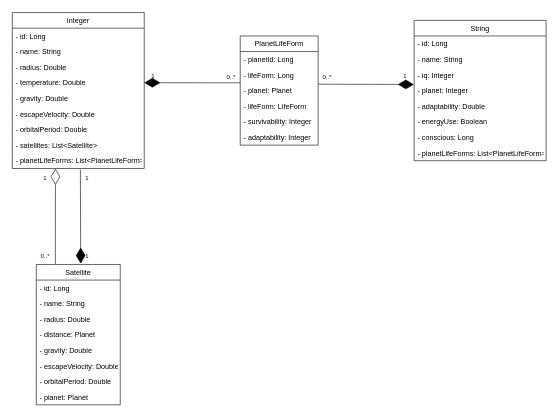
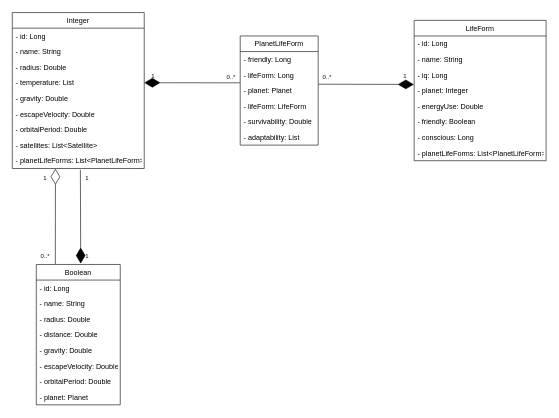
  <mxCell id="0" />
  <mxCell id="1" parent="0" />
  <mxCell id="2" value="Integer" style="swimlane;fontStyle=0;childLayout=stackLayout;horizontal=1;startSize=26;fillColor=none;horizontalStack=0;resizeParent=1;resizeParentMax=0;resizeLast=0;collapsible=1;marginBottom=0;" parent="1" vertex="1"><mxGeometry x="20" y="20" width="220" height="260" as="geometry" /></mxCell>
  <mxCell id="3" value="- id: Long" style="text;strokeColor=none;fillColor=none;align=left;verticalAlign=top;spacingLeft=4;spacingRight=4;overflow=hidden;rotatable=0;points=[[0,0.5],[1,0.5]];portConstraint=eastwest;" parent="2" vertex="1"><mxGeometry y="26" width="220" height="26" as="geometry" /></mxCell>
  <mxCell id="4" value="- name: String" style="text;strokeColor=none;fillColor=none;align=left;verticalAlign=top;spacingLeft=4;spacingRight=4;overflow=hidden;rotatable=0;points=[[0,0.5],[1,0.5]];portConstraint=eastwest;" parent="2" vertex="1"><mxGeometry y="52" width="220" height="26" as="geometry" /></mxCell>
  <mxCell id="5" value="- radius: Double" style="text;strokeColor=none;fillColor=none;align=left;verticalAlign=top;spacingLeft=4;spacingRight=4;overflow=hidden;rotatable=0;points=[[0,0.5],[1,0.5]];portConstraint=eastwest;" parent="2" vertex="1"><mxGeometry y="78" width="220" height="26" as="geometry" /></mxCell>
- <mxCell id="6" value="- temperature: Double" style="text;strokeColor=none;fillColor=none;align=left;verticalAlign=top;spacingLeft=4;spacingRight=4;overflow=hidden;rotatable=0;points=[[0,0.5],[1,0.5]];portConstraint=eastwest;" parent="2" vertex="1"><mxGeometry y="104" width="220" height="26" as="geometry" /></mxCell>
+ <mxCell id="6" value="- temperature: List" style="text;strokeColor=none;fillColor=none;align=left;verticalAlign=top;spacingLeft=4;spacingRight=4;overflow=hidden;rotatable=0;points=[[0,0.5],[1,0.5]];portConstraint=eastwest;" parent="2" vertex="1"><mxGeometry y="104" width="220" height="26" as="geometry" /></mxCell>
  <mxCell id="7" value="- gravity: Double" style="text;strokeColor=none;fillColor=none;align=left;verticalAlign=top;spacingLeft=4;spacingRight=4;overflow=hidden;rotatable=0;points=[[0,0.5],[1,0.5]];portConstraint=eastwest;" parent="2" vertex="1"><mxGeometry y="130" width="220" height="26" as="geometry" /></mxCell>
  <mxCell id="8" value="- escapeVelocity: Double" style="text;strokeColor=none;fillColor=none;align=left;verticalAlign=top;spacingLeft=4;spacingRight=4;overflow=hidden;rotatable=0;points=[[0,0.5],[1,0.5]];portConstraint=eastwest;" parent="2" vertex="1"><mxGeometry y="156" width="220" height="26" as="geometry" /></mxCell>
  <mxCell id="9" value="- orbitalPeriod: Double" style="text;strokeColor=none;fillColor=none;align=left;verticalAlign=top;spacingLeft=4;spacingRight=4;overflow=hidden;rotatable=0;points=[[0,0.5],[1,0.5]];portConstraint=eastwest;" parent="2" vertex="1"><mxGeometry y="182" width="220" height="26" as="geometry" /></mxCell>
  <mxCell id="10" value="- satellites: List&lt;Satellite&gt;" style="text;strokeColor=none;fillColor=none;align=left;verticalAlign=top;spacingLeft=4;spacingRight=4;overflow=hidden;rotatable=0;points=[[0,0.5],[1,0.5]];portConstraint=eastwest;" parent="2" vertex="1"><mxGeometry y="208" width="220" height="26" as="geometry" /></mxCell>
  <mxCell id="11" value="- planetLifeForms: List&lt;PlanetLifeForm&gt;" style="text;strokeColor=none;fillColor=none;align=left;verticalAlign=top;spacingLeft=4;spacingRight=4;overflow=hidden;rotatable=0;points=[[0,0.5],[1,0.5]];portConstraint=eastwest;" parent="2" vertex="1"><mxGeometry y="234" width="220" height="26" as="geometry" /></mxCell>
- <mxCell id="12" value="Satellite" style="swimlane;fontStyle=0;childLayout=stackLayout;horizontal=1;startSize=26;fillColor=none;horizontalStack=0;resizeParent=1;resizeParentMax=0;resizeLast=0;collapsible=1;marginBottom=0;" parent="1" vertex="1"><mxGeometry x="60" y="440" width="140" height="234" as="geometry" /></mxCell>
+ <mxCell id="12" value="Boolean" style="swimlane;fontStyle=0;childLayout=stackLayout;horizontal=1;startSize=26;fillColor=none;horizontalStack=0;resizeParent=1;resizeParentMax=0;resizeLast=0;collapsible=1;marginBottom=0;" parent="1" vertex="1"><mxGeometry x="60" y="440" width="140" height="234" as="geometry" /></mxCell>
  <mxCell id="13" value="- id: Long" style="text;strokeColor=none;fillColor=none;align=left;verticalAlign=top;spacingLeft=4;spacingRight=4;overflow=hidden;rotatable=0;points=[[0,0.5],[1,0.5]];portConstraint=eastwest;" parent="12" vertex="1"><mxGeometry y="26" width="140" height="26" as="geometry" /></mxCell>
  <mxCell id="14" value="- name: String" style="text;strokeColor=none;fillColor=none;align=left;verticalAlign=top;spacingLeft=4;spacingRight=4;overflow=hidden;rotatable=0;points=[[0,0.5],[1,0.5]];portConstraint=eastwest;" parent="12" vertex="1"><mxGeometry y="52" width="140" height="26" as="geometry" /></mxCell>
  <mxCell id="15" value="- radius: Double" style="text;strokeColor=none;fillColor=none;align=left;verticalAlign=top;spacingLeft=4;spacingRight=4;overflow=hidden;rotatable=0;points=[[0,0.5],[1,0.5]];portConstraint=eastwest;" parent="12" vertex="1"><mxGeometry y="78" width="140" height="26" as="geometry" /></mxCell>
- <mxCell id="16" value="- distance: Planet" style="text;strokeColor=none;fillColor=none;align=left;verticalAlign=top;spacingLeft=4;spacingRight=4;overflow=hidden;rotatable=0;points=[[0,0.5],[1,0.5]];portConstraint=eastwest;" parent="12" vertex="1"><mxGeometry y="104" width="140" height="26" as="geometry" /></mxCell>
+ <mxCell id="16" value="- distance: Double" style="text;strokeColor=none;fillColor=none;align=left;verticalAlign=top;spacingLeft=4;spacingRight=4;overflow=hidden;rotatable=0;points=[[0,0.5],[1,0.5]];portConstraint=eastwest;" parent="12" vertex="1"><mxGeometry y="104" width="140" height="26" as="geometry" /></mxCell>
  <mxCell id="17" value="- gravity: Double" style="text;strokeColor=none;fillColor=none;align=left;verticalAlign=top;spacingLeft=4;spacingRight=4;overflow=hidden;rotatable=0;points=[[0,0.5],[1,0.5]];portConstraint=eastwest;" parent="12" vertex="1"><mxGeometry y="130" width="140" height="26" as="geometry" /></mxCell>
  <mxCell id="18" value="- escapeVelocity: Double" style="text;strokeColor=none;fillColor=none;align=left;verticalAlign=top;spacingLeft=4;spacingRight=4;overflow=hidden;rotatable=0;points=[[0,0.5],[1,0.5]];portConstraint=eastwest;" parent="12" vertex="1"><mxGeometry y="156" width="140" height="26" as="geometry" /></mxCell>
  <mxCell id="19" value="- orbitalPeriod: Double" style="text;strokeColor=none;fillColor=none;align=left;verticalAlign=top;spacingLeft=4;spacingRight=4;overflow=hidden;rotatable=0;points=[[0,0.5],[1,0.5]];portConstraint=eastwest;" parent="12" vertex="1"><mxGeometry y="182" width="140" height="26" as="geometry" /></mxCell>
  <mxCell id="20" value="- planet: Planet" style="text;strokeColor=none;fillColor=none;align=left;verticalAlign=top;spacingLeft=4;spacingRight=4;overflow=hidden;rotatable=0;points=[[0,0.5],[1,0.5]];portConstraint=eastwest;" parent="12" vertex="1"><mxGeometry y="208" width="140" height="26" as="geometry" /></mxCell>
- <mxCell id="21" value="String" style="swimlane;fontStyle=0;childLayout=stackLayout;horizontal=1;startSize=26;fillColor=none;horizontalStack=0;resizeParent=1;resizeParentMax=0;resizeLast=0;collapsible=1;marginBottom=0;" parent="1" vertex="1"><mxGeometry x="690" y="33" width="220" height="234" as="geometry" /></mxCell>
+ <mxCell id="21" value="LifeForm" style="swimlane;fontStyle=0;childLayout=stackLayout;horizontal=1;startSize=26;fillColor=none;horizontalStack=0;resizeParent=1;resizeParentMax=0;resizeLast=0;collapsible=1;marginBottom=0;" parent="1" vertex="1"><mxGeometry x="690" y="33" width="220" height="234" as="geometry" /></mxCell>
  <mxCell id="22" value="- id: Long" style="text;strokeColor=none;fillColor=none;align=left;verticalAlign=top;spacingLeft=4;spacingRight=4;overflow=hidden;rotatable=0;points=[[0,0.5],[1,0.5]];portConstraint=eastwest;" parent="21" vertex="1"><mxGeometry y="26" width="220" height="26" as="geometry" /></mxCell>
  <mxCell id="23" value="- name: String" style="text;strokeColor=none;fillColor=none;align=left;verticalAlign=top;spacingLeft=4;spacingRight=4;overflow=hidden;rotatable=0;points=[[0,0.5],[1,0.5]];portConstraint=eastwest;" parent="21" vertex="1"><mxGeometry y="52" width="220" height="26" as="geometry" /></mxCell>
- <mxCell id="24" value="- iq: Integer" style="text;strokeColor=none;fillColor=none;align=left;verticalAlign=top;spacingLeft=4;spacingRight=4;overflow=hidden;rotatable=0;points=[[0,0.5],[1,0.5]];portConstraint=eastwest;" parent="21" vertex="1"><mxGeometry y="78" width="220" height="26" as="geometry" /></mxCell>
+ <mxCell id="24" value="- iq: Long" style="text;strokeColor=none;fillColor=none;align=left;verticalAlign=top;spacingLeft=4;spacingRight=4;overflow=hidden;rotatable=0;points=[[0,0.5],[1,0.5]];portConstraint=eastwest;" parent="21" vertex="1"><mxGeometry y="78" width="220" height="26" as="geometry" /></mxCell>
  <mxCell id="25" value="- planet: Integer" style="text;strokeColor=none;fillColor=none;align=left;verticalAlign=top;spacingLeft=4;spacingRight=4;overflow=hidden;rotatable=0;points=[[0,0.5],[1,0.5]];portConstraint=eastwest;" parent="21" vertex="1"><mxGeometry y="104" width="220" height="26" as="geometry" /></mxCell>
- <mxCell id="26" value="- adaptability: Double" style="text;strokeColor=none;fillColor=none;align=left;verticalAlign=top;spacingLeft=4;spacingRight=4;overflow=hidden;rotatable=0;points=[[0,0.5],[1,0.5]];portConstraint=eastwest;" parent="21" vertex="1"><mxGeometry y="130" width="220" height="26" as="geometry" /></mxCell>
- <mxCell id="27" value="- energyUse: Boolean" style="text;strokeColor=none;fillColor=none;align=left;verticalAlign=top;spacingLeft=4;spacingRight=4;overflow=hidden;rotatable=0;points=[[0,0.5],[1,0.5]];portConstraint=eastwest;" parent="21" vertex="1"><mxGeometry y="156" width="220" height="26" as="geometry" /></mxCell>
+ <mxCell id="26" value="- energyUse: Double" style="text;strokeColor=none;fillColor=none;align=left;verticalAlign=top;spacingLeft=4;spacingRight=4;overflow=hidden;rotatable=0;points=[[0,0.5],[1,0.5]];portConstraint=eastwest;" parent="21" vertex="1"><mxGeometry y="130" width="220" height="26" as="geometry" /></mxCell>
+ <mxCell id="27" value="- friendly: Boolean" style="text;strokeColor=none;fillColor=none;align=left;verticalAlign=top;spacingLeft=4;spacingRight=4;overflow=hidden;rotatable=0;points=[[0,0.5],[1,0.5]];portConstraint=eastwest;" parent="21" vertex="1"><mxGeometry y="156" width="220" height="26" as="geometry" /></mxCell>
  <mxCell id="28" value="- conscious: Long" style="text;strokeColor=none;fillColor=none;align=left;verticalAlign=top;spacingLeft=4;spacingRight=4;overflow=hidden;rotatable=0;points=[[0,0.5],[1,0.5]];portConstraint=eastwest;" parent="21" vertex="1"><mxGeometry y="182" width="220" height="26" as="geometry" /></mxCell>
  <mxCell id="29" value="- planetLifeForms: List&lt;PlanetLifeForm&gt;" style="text;strokeColor=none;fillColor=none;align=left;verticalAlign=top;spacingLeft=4;spacingRight=4;overflow=hidden;rotatable=0;points=[[0,0.5],[1,0.5]];portConstraint=eastwest;" parent="21" vertex="1"><mxGeometry y="208" width="220" height="26" as="geometry" /></mxCell>
  <mxCell id="30" value="PlanetLifeForm" style="swimlane;fontStyle=0;childLayout=stackLayout;horizontal=1;startSize=26;fillColor=none;horizontalStack=0;resizeParent=1;resizeParentMax=0;resizeLast=0;collapsible=1;marginBottom=0;" parent="1" vertex="1"><mxGeometry x="400" y="59" width="130" height="182" as="geometry" /></mxCell>
- <mxCell id="31" value="- planetId: Long" style="text;strokeColor=none;fillColor=none;align=left;verticalAlign=top;spacingLeft=4;spacingRight=4;overflow=hidden;rotatable=0;points=[[0,0.5],[1,0.5]];portConstraint=eastwest;" parent="30" vertex="1"><mxGeometry y="26" width="130" height="26" as="geometry" /></mxCell>
+ <mxCell id="31" value="- friendly: Long" style="text;strokeColor=none;fillColor=none;align=left;verticalAlign=top;spacingLeft=4;spacingRight=4;overflow=hidden;rotatable=0;points=[[0,0.5],[1,0.5]];portConstraint=eastwest;" parent="30" vertex="1"><mxGeometry y="26" width="130" height="26" as="geometry" /></mxCell>
  <mxCell id="32" value="- lifeForm: Long" style="text;strokeColor=none;fillColor=none;align=left;verticalAlign=top;spacingLeft=4;spacingRight=4;overflow=hidden;rotatable=0;points=[[0,0.5],[1,0.5]];portConstraint=eastwest;" parent="30" vertex="1"><mxGeometry y="52" width="130" height="26" as="geometry" /></mxCell>
  <mxCell id="33" value="- planet: Planet" style="text;strokeColor=none;fillColor=none;align=left;verticalAlign=top;spacingLeft=4;spacingRight=4;overflow=hidden;rotatable=0;points=[[0,0.5],[1,0.5]];portConstraint=eastwest;" parent="30" vertex="1"><mxGeometry y="78" width="130" height="26" as="geometry" /></mxCell>
  <mxCell id="34" value="- lifeForm: LifeForm" style="text;strokeColor=none;fillColor=none;align=left;verticalAlign=top;spacingLeft=4;spacingRight=4;overflow=hidden;rotatable=0;points=[[0,0.5],[1,0.5]];portConstraint=eastwest;" parent="30" vertex="1"><mxGeometry y="104" width="130" height="26" as="geometry" /></mxCell>
- <mxCell id="35" value="- survivability: Integer" style="text;strokeColor=none;fillColor=none;align=left;verticalAlign=top;spacingLeft=4;spacingRight=4;overflow=hidden;rotatable=0;points=[[0,0.5],[1,0.5]];portConstraint=eastwest;" parent="30" vertex="1"><mxGeometry y="130" width="130" height="26" as="geometry" /></mxCell>
- <mxCell id="36" value="- adaptability: Integer" style="text;strokeColor=none;fillColor=none;align=left;verticalAlign=top;spacingLeft=4;spacingRight=4;overflow=hidden;rotatable=0;points=[[0,0.5],[1,0.5]];portConstraint=eastwest;" parent="30" vertex="1"><mxGeometry y="156" width="130" height="26" as="geometry" /></mxCell>
+ <mxCell id="35" value="- survivability: Double" style="text;strokeColor=none;fillColor=none;align=left;verticalAlign=top;spacingLeft=4;spacingRight=4;overflow=hidden;rotatable=0;points=[[0,0.5],[1,0.5]];portConstraint=eastwest;" parent="30" vertex="1"><mxGeometry y="130" width="130" height="26" as="geometry" /></mxCell>
+ <mxCell id="36" value="- adaptability: List" style="text;strokeColor=none;fillColor=none;align=left;verticalAlign=top;spacingLeft=4;spacingRight=4;overflow=hidden;rotatable=0;points=[[0,0.5],[1,0.5]];portConstraint=eastwest;" parent="30" vertex="1"><mxGeometry y="156" width="130" height="26" as="geometry" /></mxCell>
  <mxCell id="37" value="" style="endArrow=diamondThin;endFill=0;endSize=24;html=1;rounded=0;entryX=0.327;entryY=1.011;entryDx=0;entryDy=0;entryPerimeter=0;exitX=0.227;exitY=-0.002;exitDx=0;exitDy=0;exitPerimeter=0;" parent="1" source="12" target="11" edge="1"><mxGeometry width="160" relative="1" as="geometry"><mxPoint x="80" y="420" as="sourcePoint" /><mxPoint x="240" y="420" as="targetPoint" /></mxGeometry></mxCell>
  <mxCell id="38" value="" style="endArrow=diamondThin;endFill=1;endSize=24;html=1;rounded=0;entryX=0.529;entryY=-0.006;entryDx=0;entryDy=0;entryPerimeter=0;exitX=0.516;exitY=1.077;exitDx=0;exitDy=0;exitPerimeter=0;" parent="1" source="11" target="12" edge="1"><mxGeometry width="160" relative="1" as="geometry"><mxPoint x="160" y="370" as="sourcePoint" /><mxPoint x="320" y="370" as="targetPoint" /></mxGeometry></mxCell>
  <mxCell id="39" value="" style="endArrow=diamondThin;endFill=1;endSize=24;html=1;rounded=0;entryX=1;entryY=0.5;entryDx=0;entryDy=0;exitX=-0.004;exitY=0.005;exitDx=0;exitDy=0;exitPerimeter=0;" parent="1" source="33" target="6" edge="1"><mxGeometry width="160" relative="1" as="geometry"><mxPoint x="280" y="260" as="sourcePoint" /><mxPoint x="440" y="260" as="targetPoint" /></mxGeometry></mxCell>
  <mxCell id="40" value="" style="endArrow=diamondThin;endFill=1;endSize=24;html=1;rounded=0;entryX=-0.002;entryY=0.11;entryDx=0;entryDy=0;entryPerimeter=0;exitX=1.002;exitY=0.093;exitDx=0;exitDy=0;exitPerimeter=0;" parent="1" source="33" target="25" edge="1"><mxGeometry width="160" relative="1" as="geometry"><mxPoint x="530" y="140" as="sourcePoint" /><mxPoint x="690" y="140" as="targetPoint" /></mxGeometry></mxCell>
  <mxCell id="41" value="&lt;font style=&quot;font-size: 10px;&quot;&gt;1&lt;/font&gt;" style="text;html=1;strokeColor=none;fillColor=none;align=center;verticalAlign=middle;whiteSpace=wrap;rounded=0;" parent="1" vertex="1"><mxGeometry x="140" y="420" width="10" height="10" as="geometry" /></mxCell>
  <mxCell id="42" value="0..*" style="text;html=1;strokeColor=none;fillColor=none;align=center;verticalAlign=middle;whiteSpace=wrap;rounded=0;fontSize=10;" parent="1" vertex="1"><mxGeometry x="380" y="123" width="10" height="7" as="geometry" /></mxCell>
  <mxCell id="43" value="0..*" style="text;html=1;strokeColor=none;fillColor=none;align=center;verticalAlign=middle;whiteSpace=wrap;rounded=0;fontSize=10;" parent="1" vertex="1"><mxGeometry x="540" y="123" width="10" height="7" as="geometry" /></mxCell>
  <mxCell id="44" value="&lt;font style=&quot;font-size: 10px;&quot;&gt;1&lt;/font&gt;" style="text;html=1;strokeColor=none;fillColor=none;align=center;verticalAlign=middle;whiteSpace=wrap;rounded=0;" parent="1" vertex="1"><mxGeometry x="670" y="120" width="10" height="10" as="geometry" /></mxCell>
  <mxCell id="45" value="&lt;font style=&quot;font-size: 10px;&quot;&gt;1&lt;/font&gt;" style="text;html=1;strokeColor=none;fillColor=none;align=center;verticalAlign=middle;whiteSpace=wrap;rounded=0;" parent="1" vertex="1"><mxGeometry x="70" y="290" width="10" height="10" as="geometry" /></mxCell>
  <mxCell id="46" value="0..*" style="text;html=1;strokeColor=none;fillColor=none;align=center;verticalAlign=middle;whiteSpace=wrap;rounded=0;fontSize=10;" parent="1" vertex="1"><mxGeometry x="70" y="421.5" width="10" height="7" as="geometry" /></mxCell>
  <mxCell id="47" value="&lt;font style=&quot;font-size: 10px;&quot;&gt;1&lt;/font&gt;" style="text;html=1;strokeColor=none;fillColor=none;align=center;verticalAlign=middle;whiteSpace=wrap;rounded=0;" parent="1" vertex="1"><mxGeometry x="140" y="290" width="10" height="10" as="geometry" /></mxCell>
  <mxCell id="48" value="&lt;font style=&quot;font-size: 10px;&quot;&gt;1&lt;/font&gt;" style="text;html=1;strokeColor=none;fillColor=none;align=center;verticalAlign=middle;whiteSpace=wrap;rounded=0;" vertex="1" parent="1"><mxGeometry x="250" y="120" width="10" height="10" as="geometry" /></mxCell>
